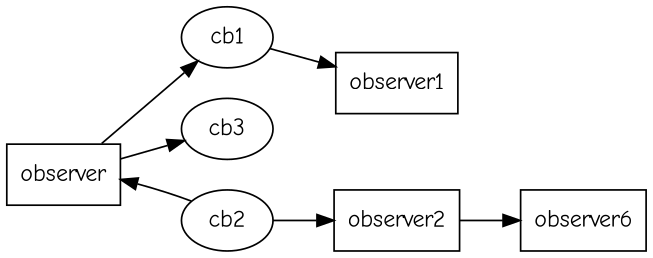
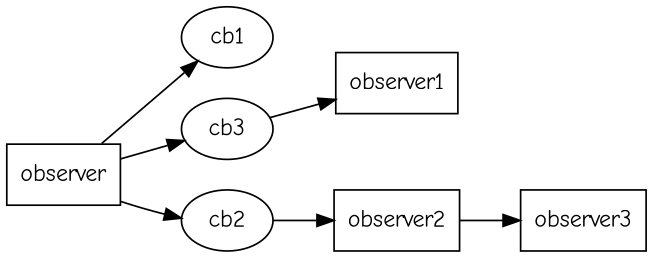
  digraph {
    fontname="Comic Neue"
    rankdir=LR
    node [fontname="Comic Neue" shape=box]
    edge [fontname="Comic Neue"]
    n1 [label=observer]
    cb1 [shape=ellipse]
    cb2 [shape=ellipse]
    cb3 [shape=ellipse]
    observer1
    observer2
-   observer3 [label=observer6]
+   observer3
    n1 -> cb1
-   cb2 -> n1
+   n1 -> cb2
    n1 -> cb3
-   cb1 -> observer1
+   cb3 -> observer1
    cb2 -> observer2
    observer2 -> observer3
  }
